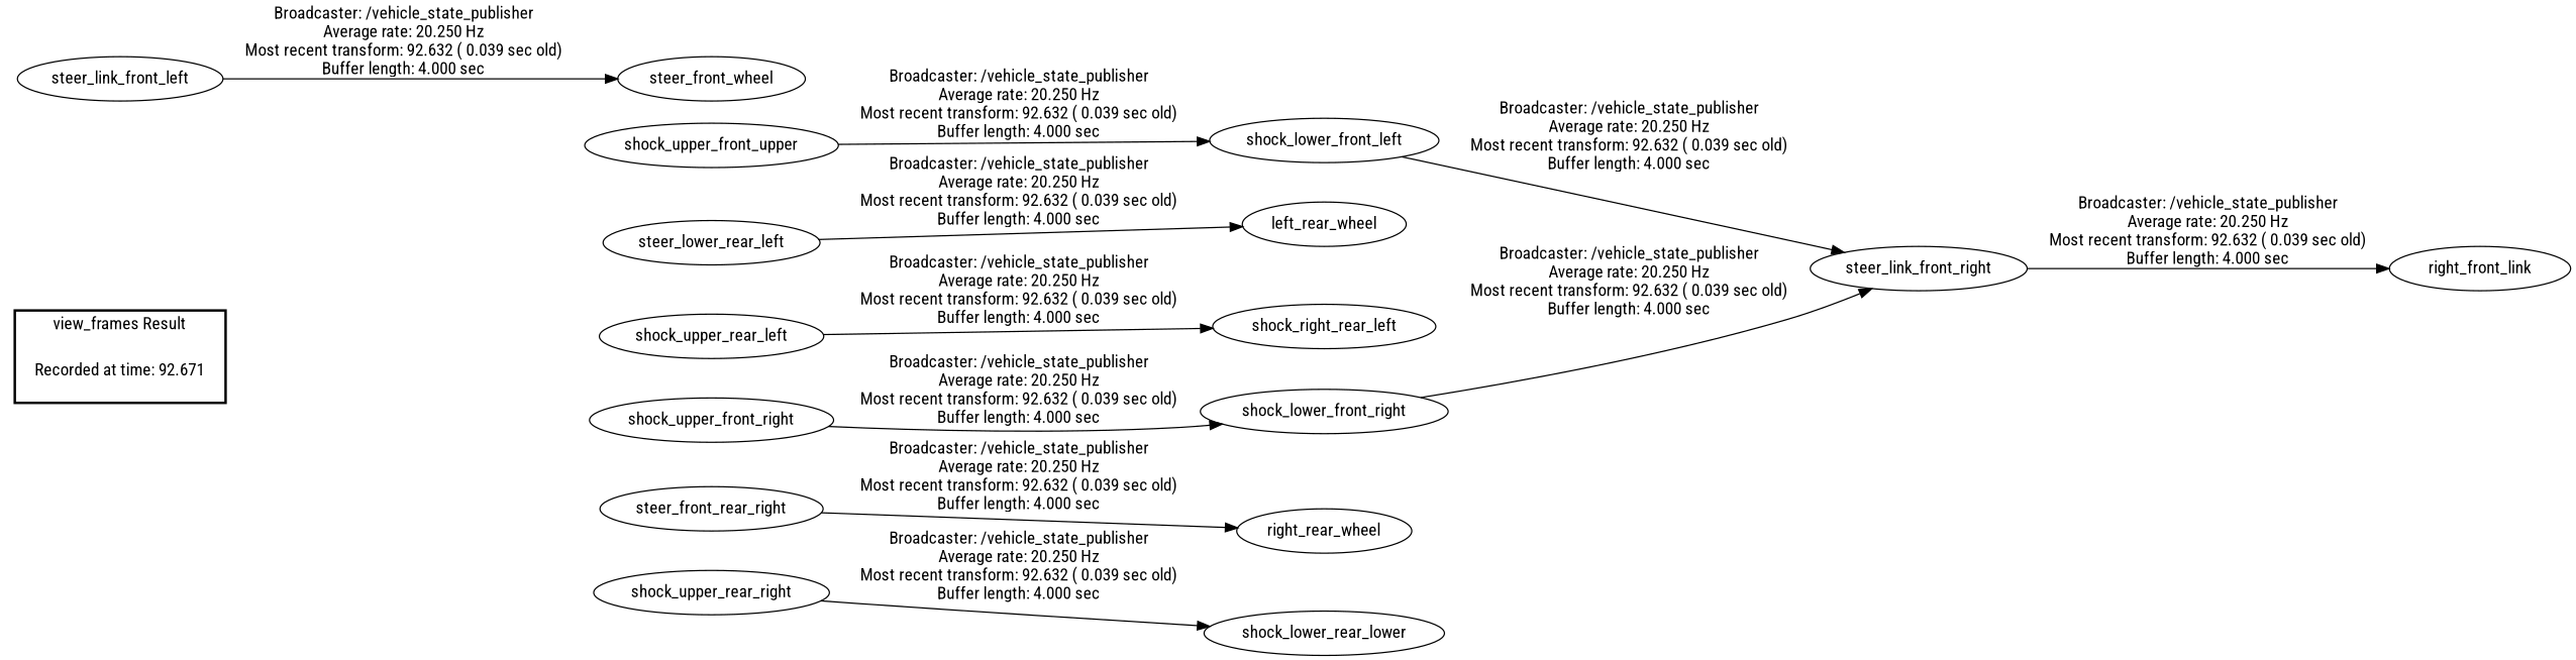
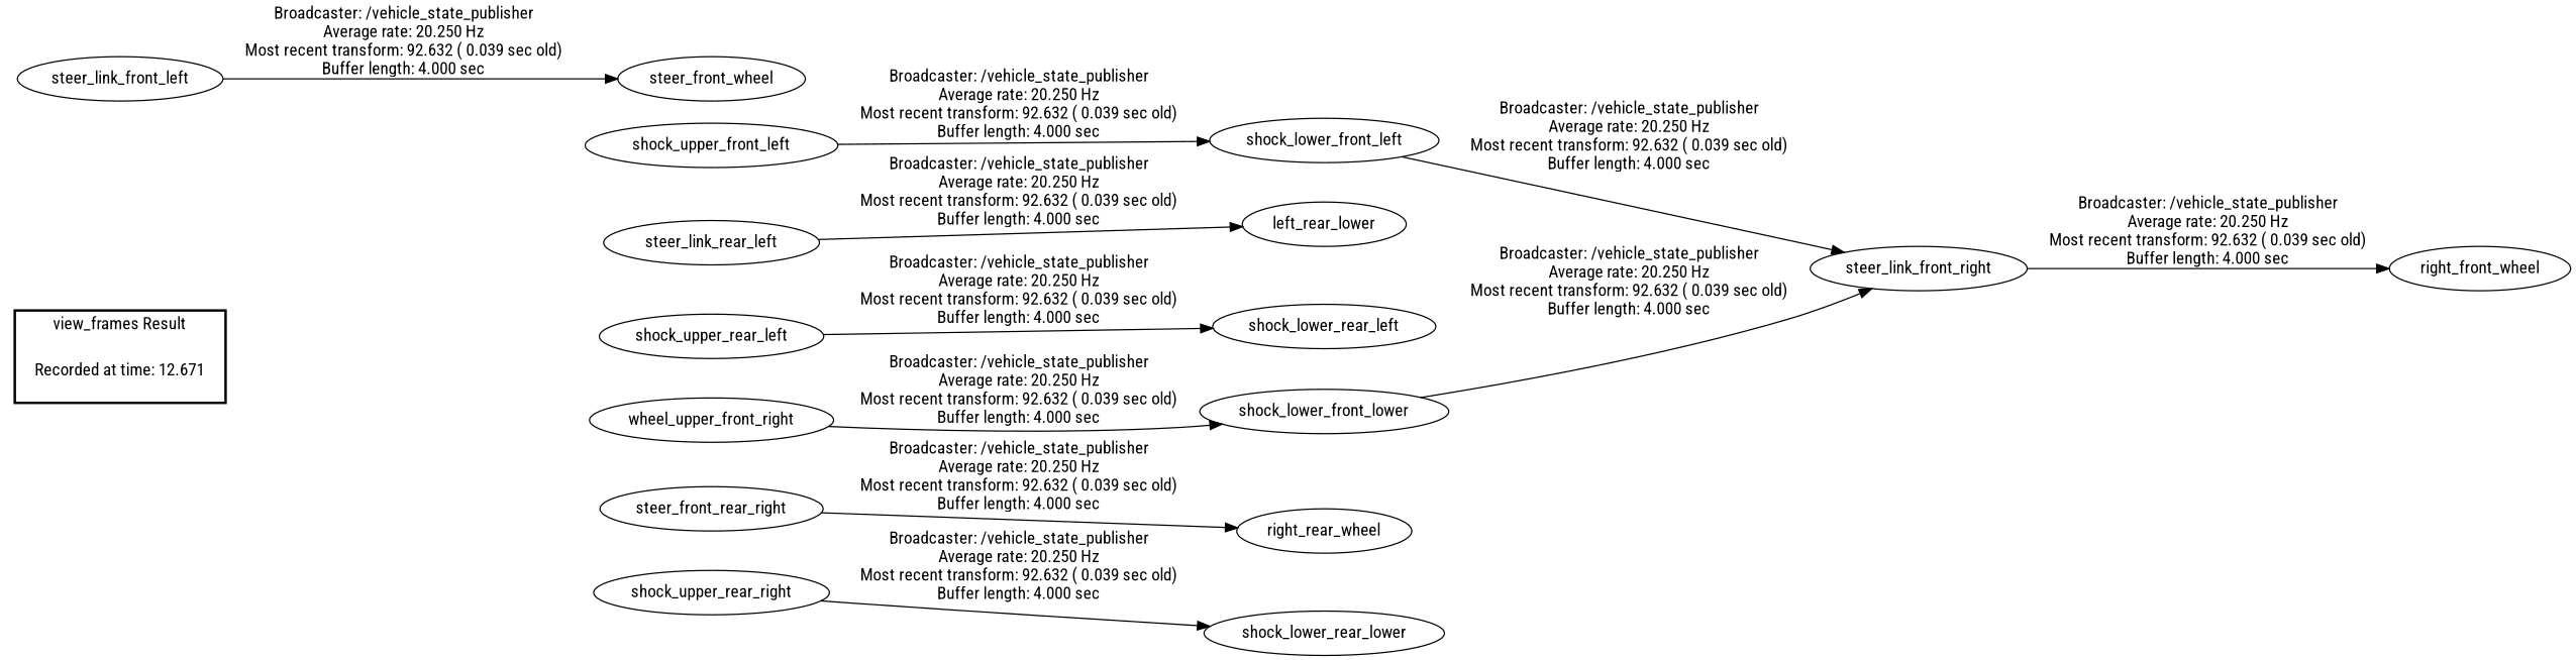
  digraph {
    fontname="Roboto Condensed"
    rankdir=LR
    node [fontname="Roboto Condensed"]
    edge [fontname="Roboto Condensed"]
-   "Recorded at time: 92.671" [shape=plaintext]
-   shock_upper_front_left [label=shock_upper_front_upper]
-   steer_link_rear_left [label=steer_lower_rear_left]
+   "Recorded at time: 92.671" [shape=plaintext label="Recorded at time: 12.671"]
+   shock_upper_front_left
+   steer_link_rear_left
    shock_upper_rear_left
-   shock_upper_front_right
+   shock_upper_front_right [label=wheel_upper_front_right]
    n6 [label=steer_front_rear_right]
    shock_upper_rear_right
    n8 [label=steer_front_wheel]
    steer_link_front_left
    shock_lower_front_left
    steer_link_front_right
-   left_rear_wheel
-   shock_lower_rear_left [label=shock_right_rear_left]
-   right_front_wheel [label=right_front_link]
-   shock_lower_front_right
+   left_rear_wheel [label=left_rear_lower]
+   shock_lower_rear_left
+   right_front_wheel
+   shock_lower_front_right [label=shock_lower_front_lower]
    right_rear_wheel
    n17 [label=shock_lower_rear_lower]
    subgraph cluster_1 {
      color=black
      label="view_frames Result"
      style=bold
      "Recorded at time: 92.671"
    }
    "Recorded at time: 92.671" -> shock_upper_front_left [style=invis]
    "Recorded at time: 92.671" -> steer_link_rear_left [style=invis]
    "Recorded at time: 92.671" -> shock_upper_rear_left [style=invis]
    "Recorded at time: 92.671" -> shock_upper_front_right [style=invis]
    "Recorded at time: 92.671" -> n6 [style=invis]
    "Recorded at time: 92.671" -> shock_upper_rear_right [style=invis]
    shock_upper_front_left -> shock_lower_front_left [label="Broadcaster: /vehicle_state_publisher\nAverage rate: 20.250 Hz\nMost recent transform: 92.632 ( 0.039 sec old)\nBuffer length: 4.000 sec\n"]
    steer_link_rear_left -> left_rear_wheel [label="Broadcaster: /vehicle_state_publisher\nAverage rate: 20.250 Hz\nMost recent transform: 92.632 ( 0.039 sec old)\nBuffer length: 4.000 sec\n"]
    shock_upper_rear_left -> shock_lower_rear_left [label="Broadcaster: /vehicle_state_publisher\nAverage rate: 20.250 Hz\nMost recent transform: 92.632 ( 0.039 sec old)\nBuffer length: 4.000 sec\n"]
    shock_upper_front_right -> shock_lower_front_right [label="Broadcaster: /vehicle_state_publisher\nAverage rate: 20.250 Hz\nMost recent transform: 92.632 ( 0.039 sec old)\nBuffer length: 4.000 sec\n"]
    n6 -> right_rear_wheel [label="Broadcaster: /vehicle_state_publisher\nAverage rate: 20.250 Hz\nMost recent transform: 92.632 ( 0.039 sec old)\nBuffer length: 4.000 sec\n"]
    shock_upper_rear_right -> n17 [label="Broadcaster: /vehicle_state_publisher\nAverage rate: 20.250 Hz\nMost recent transform: 92.632 ( 0.039 sec old)\nBuffer length: 4.000 sec\n"]
    steer_link_front_left -> n8 [label="Broadcaster: /vehicle_state_publisher\nAverage rate: 20.250 Hz\nMost recent transform: 92.632 ( 0.039 sec old)\nBuffer length: 4.000 sec\n"]
    shock_lower_front_left -> steer_link_front_right [label="Broadcaster: /vehicle_state_publisher\nAverage rate: 20.250 Hz\nMost recent transform: 92.632 ( 0.039 sec old)\nBuffer length: 4.000 sec\n"]
    steer_link_front_right -> right_front_wheel [label="Broadcaster: /vehicle_state_publisher\nAverage rate: 20.250 Hz\nMost recent transform: 92.632 ( 0.039 sec old)\nBuffer length: 4.000 sec\n"]
    shock_lower_front_right -> steer_link_front_right [label="Broadcaster: /vehicle_state_publisher\nAverage rate: 20.250 Hz\nMost recent transform: 92.632 ( 0.039 sec old)\nBuffer length: 4.000 sec\n"]
  }
